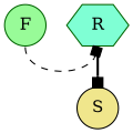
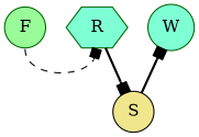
  digraph {
    rankdir=TD
    node [color=darkgreen fillcolor=aquamarine fontsize=14 shape=circle style=filled]
    edge [arrowhead=box style=bold]
    n1 [fillcolor=palegreen label=F]
+   n2 [label=W]
    n3 [label=R shape=hexagon]
    n4 [color=black fillcolor=khaki label=S]
    subgraph sub_1 {
      rank=same
      n1
+     n2
      n3
    }
    n1 -> n3 [headport=s style=dashed tailport=s]
    n3 -> n4
+   n4 -> n2
  }
